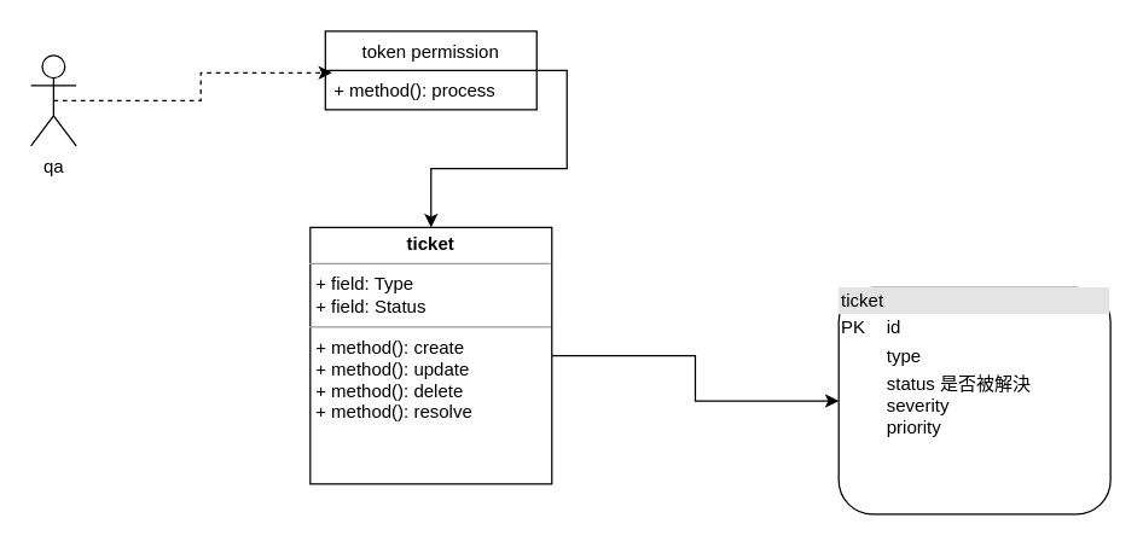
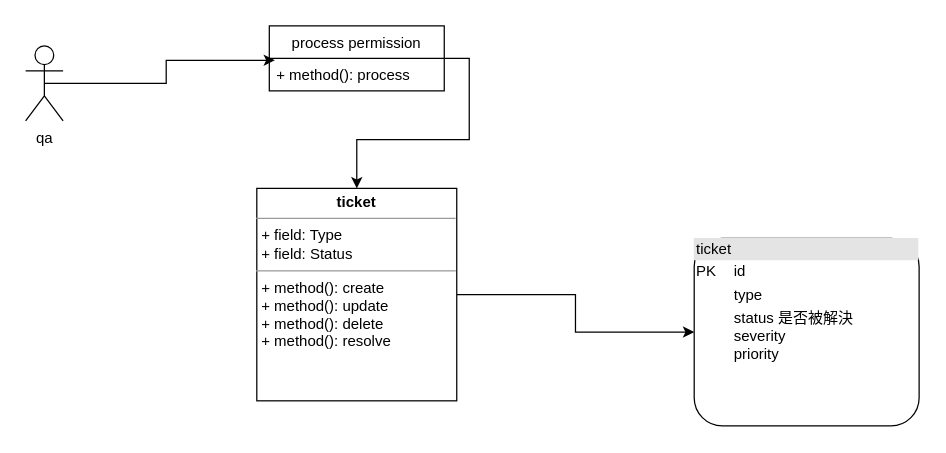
  <mxCell id="0" />
  <mxCell id="1" parent="0" />
- <mxCell id="2" style="edgeStyle=orthogonalEdgeStyle;rounded=0;orthogonalLoop=1;jettySize=auto;html=1;exitX=0.5;exitY=0.5;exitDx=0;exitDy=0;exitPerimeter=0;entryX=0.032;entryY=0.058;entryDx=0;entryDy=0;entryPerimeter=0;dashed=1;" edge="1" parent="1" source="3" target="6"><mxGeometry relative="1" as="geometry" /></mxCell>
+ <mxCell id="2" style="edgeStyle=orthogonalEdgeStyle;rounded=0;orthogonalLoop=1;jettySize=auto;html=1;exitX=0.5;exitY=0.5;exitDx=0;exitDy=0;exitPerimeter=0;entryX=0.032;entryY=0.058;entryDx=0;entryDy=0;entryPerimeter=0;" edge="1" parent="1" source="3" target="6"><mxGeometry relative="1" as="geometry" /></mxCell>
  <mxCell id="3" value="qa" style="shape=umlActor;verticalLabelPosition=bottom;verticalAlign=top;html=1;" vertex="1" parent="1"><mxGeometry x="20" y="36" width="30" height="60" as="geometry" /></mxCell>
  <mxCell id="4" style="edgeStyle=orthogonalEdgeStyle;rounded=0;orthogonalLoop=1;jettySize=auto;html=1;exitX=1;exitY=0.5;exitDx=0;exitDy=0;entryX=0.5;entryY=0;entryDx=0;entryDy=0;" edge="1" parent="1" source="5" target="8"><mxGeometry relative="1" as="geometry" /></mxCell>
- <mxCell id="5" value="token permission" style="swimlane;fontStyle=0;childLayout=stackLayout;horizontal=1;startSize=26;fillColor=none;horizontalStack=0;resizeParent=1;resizeParentMax=0;resizeLast=0;collapsible=1;marginBottom=0;" vertex="1" parent="1"><mxGeometry x="215" y="20" width="140" height="52" as="geometry" /></mxCell>
+ <mxCell id="5" value="process permission" style="swimlane;fontStyle=0;childLayout=stackLayout;horizontal=1;startSize=26;fillColor=none;horizontalStack=0;resizeParent=1;resizeParentMax=0;resizeLast=0;collapsible=1;marginBottom=0;" vertex="1" parent="1"><mxGeometry x="215" y="20" width="140" height="52" as="geometry" /></mxCell>
  <mxCell id="6" value="+ method(): process" style="text;strokeColor=none;fillColor=none;align=left;verticalAlign=top;spacingLeft=4;spacingRight=4;overflow=hidden;rotatable=0;points=[[0,0.5],[1,0.5]];portConstraint=eastwest;" vertex="1" parent="5"><mxGeometry y="26" width="140" height="26" as="geometry" /></mxCell>
  <mxCell id="7" style="edgeStyle=orthogonalEdgeStyle;rounded=0;orthogonalLoop=1;jettySize=auto;html=1;exitX=1;exitY=0.5;exitDx=0;exitDy=0;" edge="1" parent="1" source="8" target="9"><mxGeometry relative="1" as="geometry" /></mxCell>
  <mxCell id="8" value="&lt;p style=&quot;margin: 0px ; margin-top: 4px ; text-align: center&quot;&gt;&lt;b&gt;ticket&lt;/b&gt;&lt;/p&gt;&lt;hr size=&quot;1&quot;&gt;&lt;p style=&quot;margin: 0px ; margin-left: 4px&quot;&gt;+ field: Type&lt;/p&gt;&lt;p style=&quot;margin: 0px ; margin-left: 4px&quot;&gt;+ field: Status&lt;/p&gt;&lt;hr size=&quot;1&quot;&gt;&lt;p style=&quot;margin: 0px ; margin-left: 4px&quot;&gt;+ method(): create&lt;/p&gt;&lt;p style=&quot;margin: 0px ; margin-left: 4px&quot;&gt;+ method(): update&lt;/p&gt;&lt;p style=&quot;margin: 0px ; margin-left: 4px&quot;&gt;+ method(): delete&lt;/p&gt;&lt;p style=&quot;margin: 0px ; margin-left: 4px&quot;&gt;+ method(): resolve&lt;/p&gt;" style="verticalAlign=top;align=left;overflow=fill;fontSize=12;fontFamily=Helvetica;html=1;" vertex="1" parent="1"><mxGeometry x="205" y="150" width="160" height="170" as="geometry" /></mxCell>
  <mxCell id="9" value="&lt;div style=&quot;box-sizing: border-box ; width: 100% ; background: #e4e4e4 ; padding: 2px&quot;&gt;ticket&lt;/div&gt;&lt;table style=&quot;width: 100% ; font-size: 1em&quot; cellpadding=&quot;2&quot; cellspacing=&quot;0&quot;&gt;&lt;tbody&gt;&lt;tr&gt;&lt;td&gt;PK&lt;/td&gt;&lt;td&gt;id&lt;/td&gt;&lt;/tr&gt;&lt;tr&gt;&lt;td&gt;&lt;br&gt;&lt;/td&gt;&lt;td&gt;type&lt;br&gt;&lt;/td&gt;&lt;/tr&gt;&lt;tr&gt;&lt;td&gt;&lt;/td&gt;&lt;td&gt;status 是否被解決&lt;br&gt;severity&lt;br&gt;priority&amp;nbsp;&lt;br&gt;&lt;/td&gt;&lt;/tr&gt;&lt;/tbody&gt;&lt;/table&gt;" style="verticalAlign=top;align=left;overflow=fill;html=1;rounded=1;" vertex="1" parent="1"><mxGeometry x="555" y="190" width="180" height="150" as="geometry" /></mxCell>
